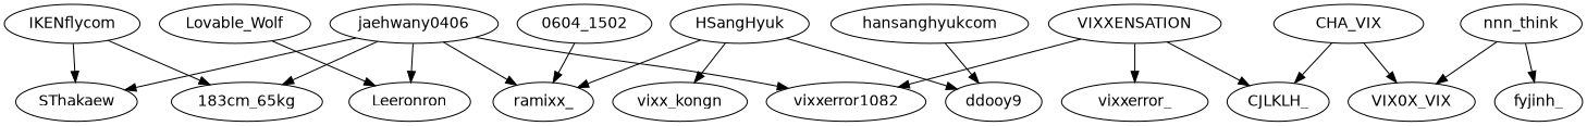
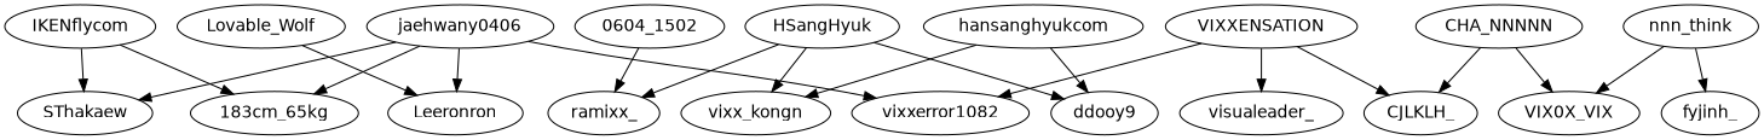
  strict digraph {
    fontname="DejaVu Sans"
    node [fontname="DejaVu Sans"]
    edge [fontname="DejaVu Sans"]
    IKENflycom
    "183cm_65kg"
    SThakaew
    jaehwany0406
    Leeronron
    ramixx_
    n7 [label=vixxerror1082]
    n8 [label=VIX0X_VIX]
    nnn_think
    fyjinh_
-   CHA_NNNNN [label=CHA_VIX]
+   CHA_NNNNN
    CJLKLH_
    Lovable_Wolf
    hansanghyukcom
    vixx_kongn
    ddooy9
    HSangHyuk
    "0604_1502"
    VIXXENSATION
-   visualeader_ [label=vixxerror_]
+   visualeader_
    IKENflycom -> "183cm_65kg"
    IKENflycom -> SThakaew
    jaehwany0406 -> "183cm_65kg"
    jaehwany0406 -> SThakaew
    jaehwany0406 -> Leeronron
-   jaehwany0406 -> ramixx_
    jaehwany0406 -> n7
    nnn_think -> n8
    nnn_think -> fyjinh_
    CHA_NNNNN -> n8
    CHA_NNNNN -> CJLKLH_
    Lovable_Wolf -> Leeronron
+   hansanghyukcom -> vixx_kongn
    hansanghyukcom -> ddooy9
    HSangHyuk -> ramixx_
    HSangHyuk -> vixx_kongn
    HSangHyuk -> ddooy9
    "0604_1502" -> ramixx_
    VIXXENSATION -> n7
    VIXXENSATION -> CJLKLH_
    VIXXENSATION -> visualeader_
  }
